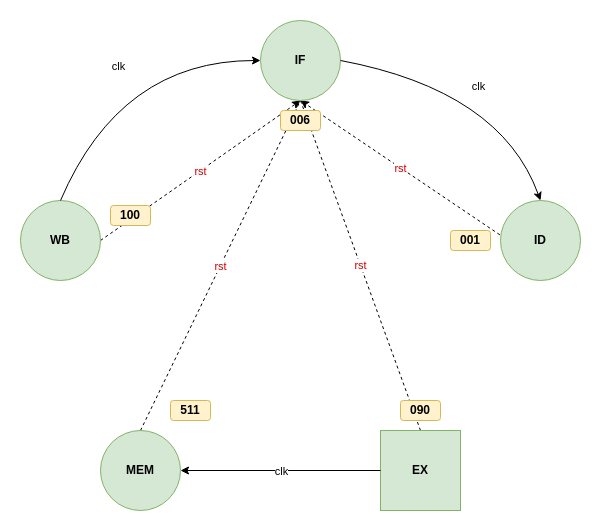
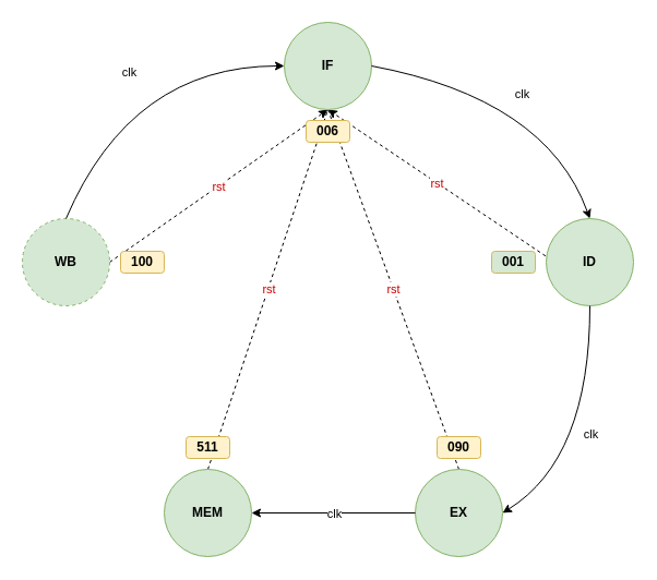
  <mxCell id="0" />
  <mxCell id="1" parent="0" />
  <mxCell id="2" value="" style="endArrow=classic;html=1;rounded=0;exitX=1;exitY=0.5;exitDx=0;exitDy=0;entryX=0.5;entryY=1;entryDx=0;entryDy=0;dashed=1;" edge="1" parent="1" source="14" target="10"><mxGeometry relative="1" as="geometry"><mxPoint x="290" y="290" as="sourcePoint" /><mxPoint x="390" y="290" as="targetPoint" /></mxGeometry></mxCell>
  <mxCell id="3" value="rst" style="edgeLabel;resizable=0;html=1;;align=center;verticalAlign=middle;fontColor=#CC0000;" connectable="0" vertex="1" parent="2"><mxGeometry relative="1" as="geometry" /></mxCell>
  <mxCell id="4" value="" style="endArrow=none;html=1;rounded=0;exitX=0.5;exitY=0;exitDx=0;exitDy=0;dashed=1;endFill=0;" edge="1" parent="1" source="13"><mxGeometry relative="1" as="geometry"><mxPoint x="110" y="250" as="sourcePoint" /><mxPoint x="300" y="100" as="targetPoint" /></mxGeometry></mxCell>
  <mxCell id="5" value="rst" style="edgeLabel;resizable=0;html=1;;align=center;verticalAlign=middle;fontColor=#CC0000;" connectable="0" vertex="1" parent="4"><mxGeometry relative="1" as="geometry" /></mxCell>
  <mxCell id="6" value="" style="endArrow=none;html=1;rounded=0;exitX=0.5;exitY=0;exitDx=0;exitDy=0;dashed=1;endFill=0;" edge="1" parent="1" source="12"><mxGeometry relative="1" as="geometry"><mxPoint x="120" y="260" as="sourcePoint" /><mxPoint x="300" y="100" as="targetPoint" /></mxGeometry></mxCell>
  <mxCell id="7" value="rst" style="edgeLabel;resizable=0;html=1;;align=center;verticalAlign=middle;fontColor=#CC0000;" connectable="0" vertex="1" parent="6"><mxGeometry relative="1" as="geometry" /></mxCell>
  <mxCell id="8" value="" style="endArrow=classic;html=1;rounded=0;exitX=-0.008;exitY=0.429;exitDx=0;exitDy=0;entryX=0.5;entryY=1;entryDx=0;entryDy=0;dashed=1;exitPerimeter=0;" edge="1" parent="1" source="11" target="10"><mxGeometry relative="1" as="geometry"><mxPoint x="130" y="270" as="sourcePoint" /><mxPoint x="330" y="130" as="targetPoint" /></mxGeometry></mxCell>
  <mxCell id="9" value="rst" style="edgeLabel;resizable=0;html=1;;align=center;verticalAlign=middle;fontColor=#CC0000;" connectable="0" vertex="1" parent="8"><mxGeometry relative="1" as="geometry" /></mxCell>
  <mxCell id="10" value="&lt;b&gt;IF&lt;/b&gt;" style="ellipse;whiteSpace=wrap;html=1;aspect=fixed;fillColor=#d5e8d4;strokeColor=#82b366;" vertex="1" parent="1"><mxGeometry x="260" y="20" width="80" height="80" as="geometry" /></mxCell>
  <mxCell id="11" value="&lt;b&gt;ID&lt;/b&gt;" style="ellipse;whiteSpace=wrap;html=1;aspect=fixed;fillColor=#d5e8d4;strokeColor=#82b366;" vertex="1" parent="1"><mxGeometry x="500" y="200" width="80" height="80" as="geometry" /></mxCell>
- <mxCell id="12" value="&lt;b&gt;EX&lt;/b&gt;" style="whiteSpace=wrap;html=1;aspect=fixed;fillColor=#d5e8d4;strokeColor=#82b366;rounded=0;" vertex="1" parent="1"><mxGeometry x="380" y="430" width="80" height="80" as="geometry" /></mxCell>
- <mxCell id="13" value="&lt;b&gt;MEM&lt;/b&gt;" style="ellipse;whiteSpace=wrap;html=1;aspect=fixed;fillColor=#d5e8d4;strokeColor=#82b366;" vertex="1" parent="1"><mxGeometry x="100" y="430" width="80" height="80" as="geometry" /></mxCell>
- <mxCell id="14" value="&lt;b&gt;WB&lt;/b&gt;" style="ellipse;whiteSpace=wrap;html=1;aspect=fixed;fillColor=#d5e8d4;strokeColor=#82b366;" vertex="1" parent="1"><mxGeometry x="20" y="200" width="80" height="80" as="geometry" /></mxCell>
+ <mxCell id="12" value="&lt;b&gt;EX&lt;/b&gt;" style="ellipse;whiteSpace=wrap;html=1;aspect=fixed;fillColor=#d5e8d4;strokeColor=#82b366;" vertex="1" parent="1"><mxGeometry x="380" y="430" width="80" height="80" as="geometry" /></mxCell>
+ <mxCell id="13" value="&lt;b&gt;MEM&lt;/b&gt;" style="ellipse;whiteSpace=wrap;html=1;aspect=fixed;fillColor=#d5e8d4;strokeColor=#82b366;" vertex="1" parent="1"><mxGeometry x="150" y="430" width="80" height="80" as="geometry" /></mxCell>
+ <mxCell id="14" value="&lt;b&gt;WB&lt;/b&gt;" style="ellipse;whiteSpace=wrap;html=1;aspect=fixed;fillColor=#d5e8d4;strokeColor=#82b366;dashed=1;" vertex="1" parent="1"><mxGeometry x="20" y="200" width="80" height="80" as="geometry" /></mxCell>
  <mxCell id="15" value="" style="endArrow=classic;html=1;rounded=0;exitX=0.5;exitY=0;exitDx=0;exitDy=0;entryX=0;entryY=0.5;entryDx=0;entryDy=0;curved=1;" edge="1" parent="1" source="14" target="10"><mxGeometry relative="1" as="geometry"><mxPoint x="220" y="270" as="sourcePoint" /><mxPoint x="320" y="270" as="targetPoint" /><Array as="points"><mxPoint x="120" y="60" /></Array></mxGeometry></mxCell>
  <mxCell id="16" value="&lt;div&gt;clk&lt;/div&gt;" style="edgeLabel;resizable=0;html=1;;align=center;verticalAlign=middle;" connectable="0" vertex="1" parent="15"><mxGeometry relative="1" as="geometry" /></mxCell>
  <mxCell id="17" value="" style="endArrow=classic;html=1;rounded=0;exitX=1;exitY=0.5;exitDx=0;exitDy=0;entryX=0.5;entryY=0;entryDx=0;entryDy=0;curved=1;" edge="1" parent="1" source="10" target="11"><mxGeometry relative="1" as="geometry"><mxPoint x="220" y="270" as="sourcePoint" /><mxPoint x="320" y="270" as="targetPoint" /><Array as="points"><mxPoint x="500" y="90" /></Array></mxGeometry></mxCell>
  <mxCell id="18" value="clk" style="edgeLabel;resizable=0;html=1;;align=center;verticalAlign=middle;" connectable="0" vertex="1" parent="17"><mxGeometry relative="1" as="geometry" /></mxCell>
+ <mxCell id="19" value="" style="endArrow=classic;html=1;rounded=0;exitX=0.5;exitY=1;exitDx=0;exitDy=0;entryX=1;entryY=0.5;entryDx=0;entryDy=0;curved=1;" edge="1" parent="1" source="11" target="12"><mxGeometry relative="1" as="geometry"><mxPoint x="220" y="270" as="sourcePoint" /><mxPoint x="320" y="270" as="targetPoint" /><Array as="points"><mxPoint x="540" y="420" /></Array></mxGeometry></mxCell>
+ <mxCell id="20" value="clk" style="edgeLabel;resizable=0;html=1;;align=center;verticalAlign=middle;" connectable="0" vertex="1" parent="19"><mxGeometry relative="1" as="geometry" /></mxCell>
  <mxCell id="21" value="" style="endArrow=classic;html=1;rounded=0;exitX=0;exitY=0.5;exitDx=0;exitDy=0;entryX=1;entryY=0.5;entryDx=0;entryDy=0;" edge="1" parent="1" source="12" target="13"><mxGeometry relative="1" as="geometry"><mxPoint x="220" y="270" as="sourcePoint" /><mxPoint x="320" y="270" as="targetPoint" /></mxGeometry></mxCell>
  <mxCell id="22" value="clk" style="edgeLabel;resizable=0;html=1;;align=center;verticalAlign=middle;" connectable="0" vertex="1" parent="21"><mxGeometry relative="1" as="geometry" /></mxCell>
  <mxCell id="23" value="006" style="rounded=1;whiteSpace=wrap;html=1;fillColor=#fff2cc;strokeColor=#d6b656;fontStyle=1" vertex="1" parent="1"><mxGeometry x="280" y="110" width="40" height="20" as="geometry" /></mxCell>
- <mxCell id="24" value="001" style="rounded=1;whiteSpace=wrap;html=1;fillColor=#fff2cc;strokeColor=#d6b656;fontStyle=1" vertex="1" parent="1"><mxGeometry x="450" y="230" width="40" height="20" as="geometry" /></mxCell>
+ <mxCell id="24" value="001" style="rounded=1;whiteSpace=wrap;html=1;fillColor=#d5e8d4;strokeColor=#d6b656;fontStyle=1;" vertex="1" parent="1"><mxGeometry x="450" y="230" width="40" height="20" as="geometry" /></mxCell>
  <mxCell id="25" value="090" style="rounded=1;whiteSpace=wrap;html=1;fillColor=#fff2cc;strokeColor=#d6b656;fontStyle=1" vertex="1" parent="1"><mxGeometry x="400" y="400" width="40" height="20" as="geometry" /></mxCell>
  <mxCell id="26" value="511" style="rounded=1;whiteSpace=wrap;html=1;fillColor=#fff2cc;strokeColor=#d6b656;fontStyle=1" vertex="1" parent="1"><mxGeometry x="170" y="400" width="40" height="20" as="geometry" /></mxCell>
- <mxCell id="27" value="100" style="rounded=1;whiteSpace=wrap;html=1;fillColor=#fff2cc;strokeColor=#d6b656;fontStyle=1" vertex="1" parent="1"><mxGeometry x="110" y="205" width="40" height="20" as="geometry" /></mxCell>
+ <mxCell id="27" value="100" style="rounded=1;whiteSpace=wrap;html=1;fillColor=#fff2cc;strokeColor=#d6b656;fontStyle=1" vertex="1" parent="1"><mxGeometry x="110" y="230" width="40" height="20" as="geometry" /></mxCell>
